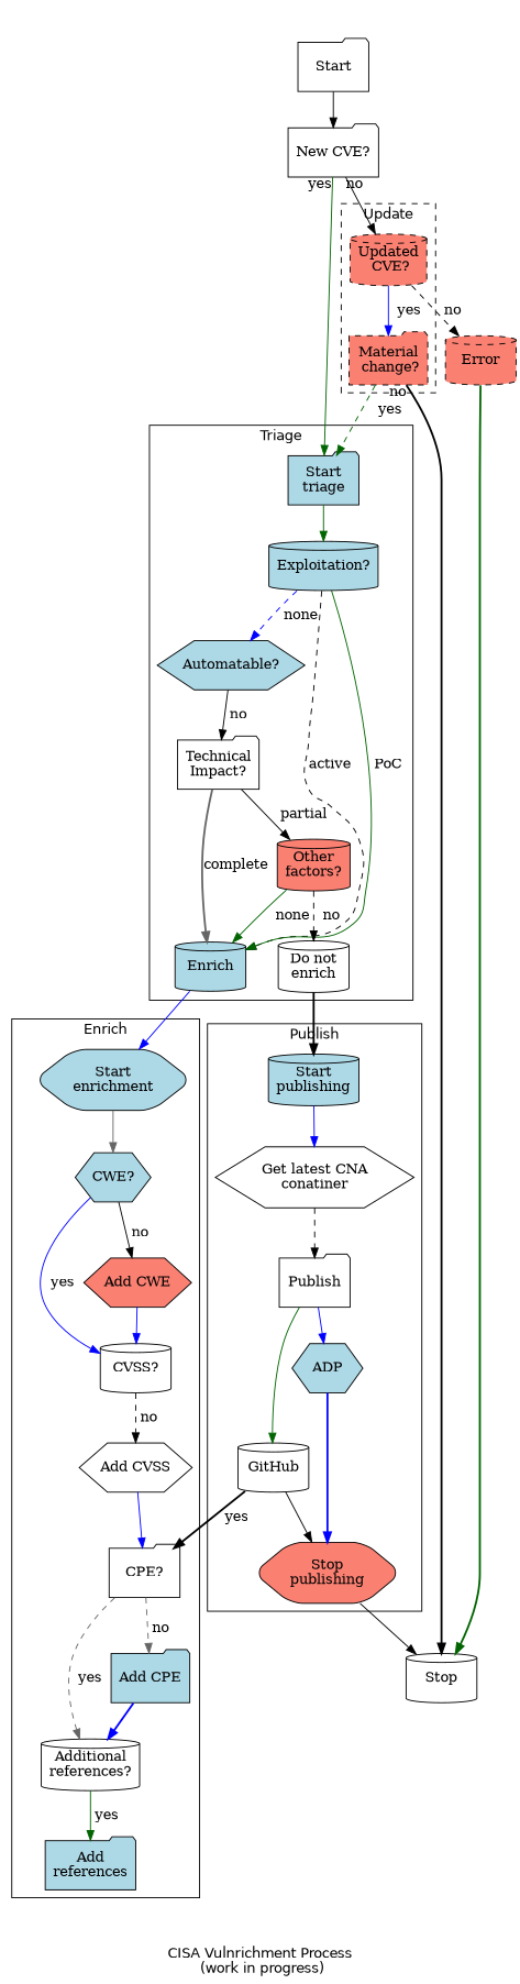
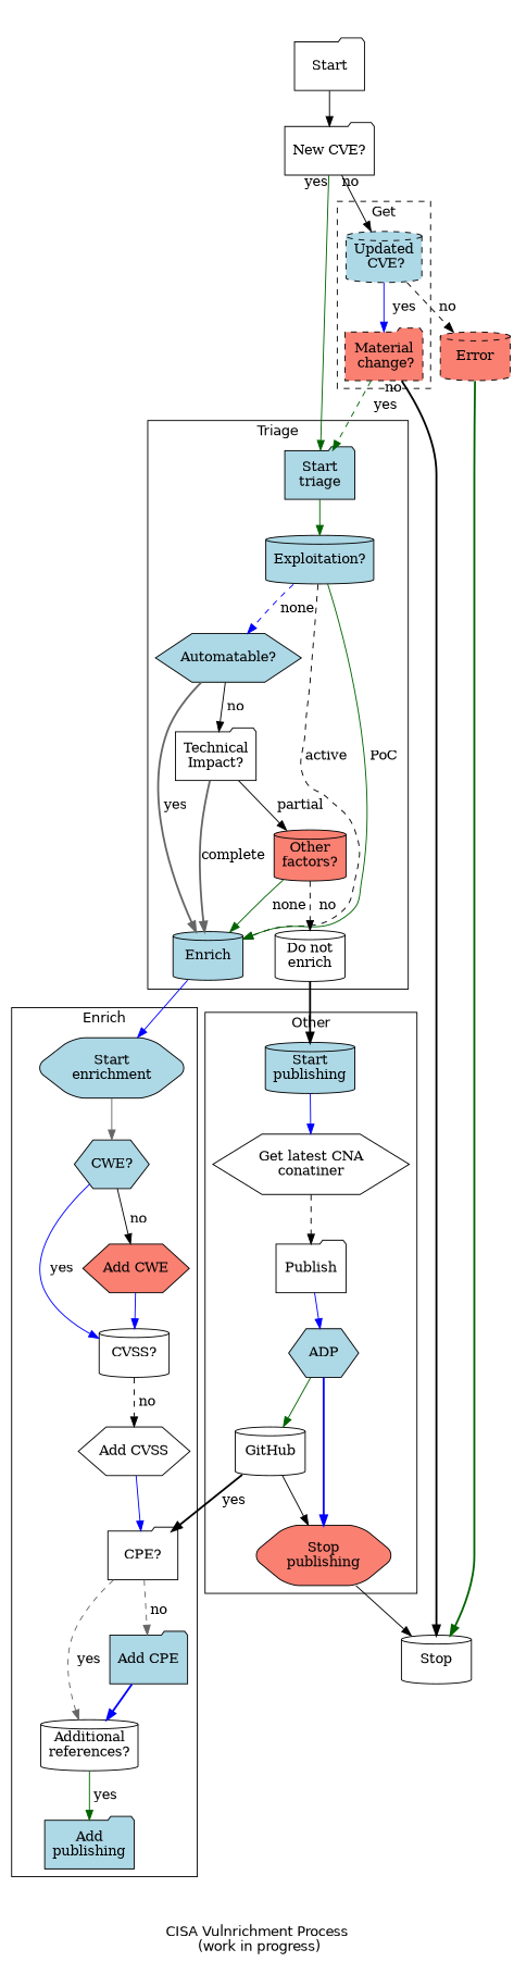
  digraph {
    fontname=helvetica
    label="CISA Vulnrichment Process\n (work in progress)"
    ordering=out
    node [fillcolor=white shape=cylinder style=filled]
    edge [color=black style=solid]
    n1 [height=0.7 label=Start shape=folder style="rounded,filled" width=1]
    n2 [height=0.7 label="New CVE?" shape=folder width=1]
    n3 [fillcolor=lightblue height=0.7 label="Start\ntriage" shape=folder style="rounded,filled" width=1]
    n4 [fillcolor=lightblue height=0.7 label="Exploitation?" width=1]
    n5 [fillcolor=lightblue height=0.7 label="Automatable?" shape=hexagon width=1]
    n6 [fillcolor=lightblue height=0.7 label=Enrich style="rounded,filled" width=1]
    n7 [height=0.7 label="Technical\nImpact?" shape=folder width=1]
    n8 [fillcolor=salmon height=0.7 label="Other\nfactors?" width=1]
    n9 [height=0.7 label="Do not\nenrich" style="rounded,filled" width=1]
-   n10 [fillcolor=salmon height=0.7 label="Updated\n CVE?" style="dashed,filled" width=1]
+   n10 [fillcolor=lightblue height=0.7 label="Updated\n CVE?" style="dashed,filled" width=1]
    n11 [fillcolor=salmon height=0.7 label="Material\n change?" shape=folder style="dashed,filled" width=1]
    n12 [height=0.7 label=GitHub width=1]
    n13 [fillcolor=salmon height=0.7 label="Stop\npublishing" shape=hexagon style="rounded,filled" width=1]
    n14 [fillcolor=lightblue height=0.7 label=ADP shape=hexagon width=1]
    n15 [height=0.7 label=Publish shape=folder width=1]
    n16 [height=0.7 label="Get latest CNA\nconatiner" shape=hexagon width=1]
    n17 [fillcolor=lightblue height=0.7 label="Start\npublishing" style="rounded,filled" width=1]
    n18 [fillcolor=lightblue height=0.7 label="CWE?" shape=hexagon width=1]
    n19 [height=0.7 label="CVSS?" width=1]
    n20 [fillcolor=salmon height=0.7 label="Add CWE" shape=hexagon width=1]
    n21 [height=0.7 label="CPE?" shape=folder width=1]
    n22 [height=0.7 label="Add CVSS" shape=hexagon width=1]
    n23 [height=0.7 label="Additional\nreferences?" width=1]
    n24 [fillcolor=lightblue height=0.7 label="Add CPE" shape=folder width=1]
-   n25 [fillcolor=lightblue height=0.7 label="Add\nreferences" shape=folder width=1]
+   n25 [fillcolor=lightblue height=0.7 label="Add\npublishing" shape=folder width=1]
    n26 [fillcolor=lightblue height=0.7 label="Start\nenrichment" shape=hexagon style="rounded,filled" width=1]
    n27 [fillcolor=salmon height=0.7 label=Error style="dashed,filled" width=1]
    n28 [height=0.7 label=Stop style="rounded,filled" width=1]
    subgraph cluster_1 {
      label=New
      style=invis
      n1
      n2
    }
    subgraph cluster_2 {
      label="Triage\r"
      n3
      n4
      n5
      n6
      n7
      n8
      n9
    }
    subgraph cluster_3 {
-     label=Update
+     label=Get
      style=dashed
      n10
      n11
    }
    subgraph cluster_4 {
-     label=Publish
+     label=Other
      n12
      n13
      n14
      n15
      n16
      n17
    }
    subgraph cluster_5 {
      label=Enrich
      n18
      n19
      n20
      n21
      n22
      n23
      n24
      n25
      n26
    }
    n1 -> n2
    n2 -> n3 [color=darkgreen labelangle=26 labeldistance=3 taillabel=yes]
    n2 -> n10 [labelangle=26 labeldistance=2 taillabel=no]
    n3 -> n4 [color=darkgreen weight=10]
    n4 -> n5 [color=blue label=" none" style=dashed]
    n4 -> n6 [label=active style=dashed]
    n4 -> n6 [color=darkgreen label=" PoC"]
+   n5 -> n6 [color=gray40 label=" yes" style=bold]
    n5 -> n7 [label=" no"]
    n6 -> n26 [color=blue]
    n7 -> n6 [color=gray40 label=complete style=bold]
    n7 -> n8 [label="  partial"]
    n8 -> n6 [color=darkgreen label="  none"]
    n8 -> n9 [label="  no" style=dashed]
    n9 -> n17 [style=bold weight=10]
    n10 -> n11 [color=blue label="  yes"]
    n10 -> n27 [label=" no" style=dashed]
    n11 -> n3 [color=darkgreen label="   yes" style=dashed]
    n11 -> n28 [labelangle=19 labeldistance=4 style=bold taillabel=" no"]
    n12 -> n13
    n12 -> n21 [label=" yes" style=bold]
    n13 -> n28
    n14 -> n13 [color=blue style=bold]
-   n15 -> n12 [color=darkgreen]
+   n14 -> n12 [color=darkgreen]
    n15 -> n14 [color=blue]
    n16 -> n15 [style=dashed]
    n17 -> n16 [color=blue]
    n18 -> n19 [color=blue label=" yes"]
    n18 -> n20 [label=" no"]
    n19 -> n22 [label=" no" style=dashed]
    n20 -> n19 [color=blue]
    n21 -> n23 [color=gray40 label=" yes" style=dashed]
    n21 -> n24 [color=gray40 label=" no" style=dashed]
    n22 -> n21 [color=blue]
    n23 -> n25 [color=darkgreen label=" yes"]
    n24 -> n23 [color=blue style=bold]
    n26 -> n18 [color=gray40]
    n27 -> n28 [color=darkgreen style=bold]
  }
